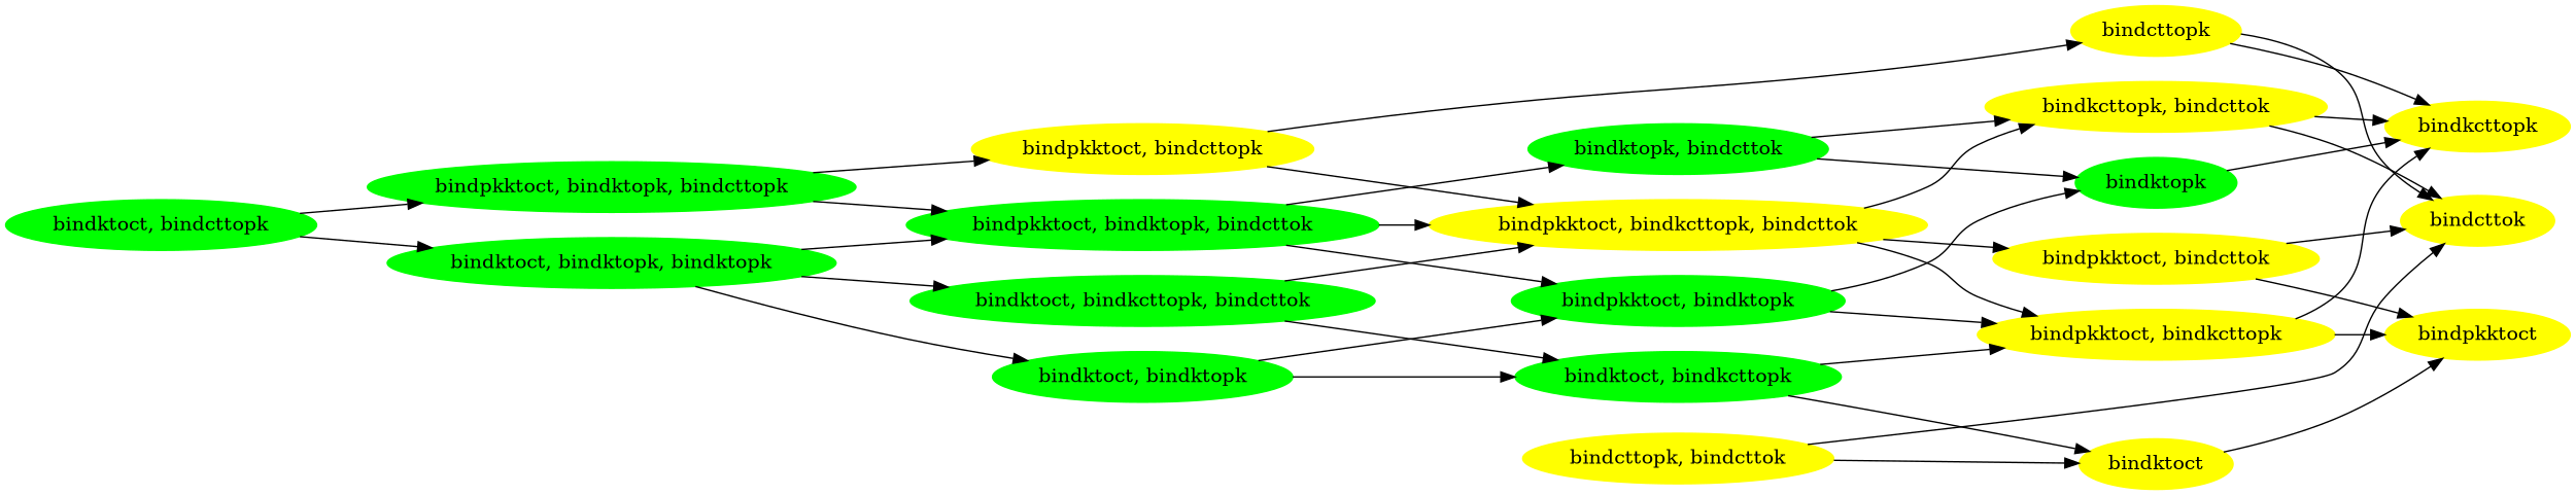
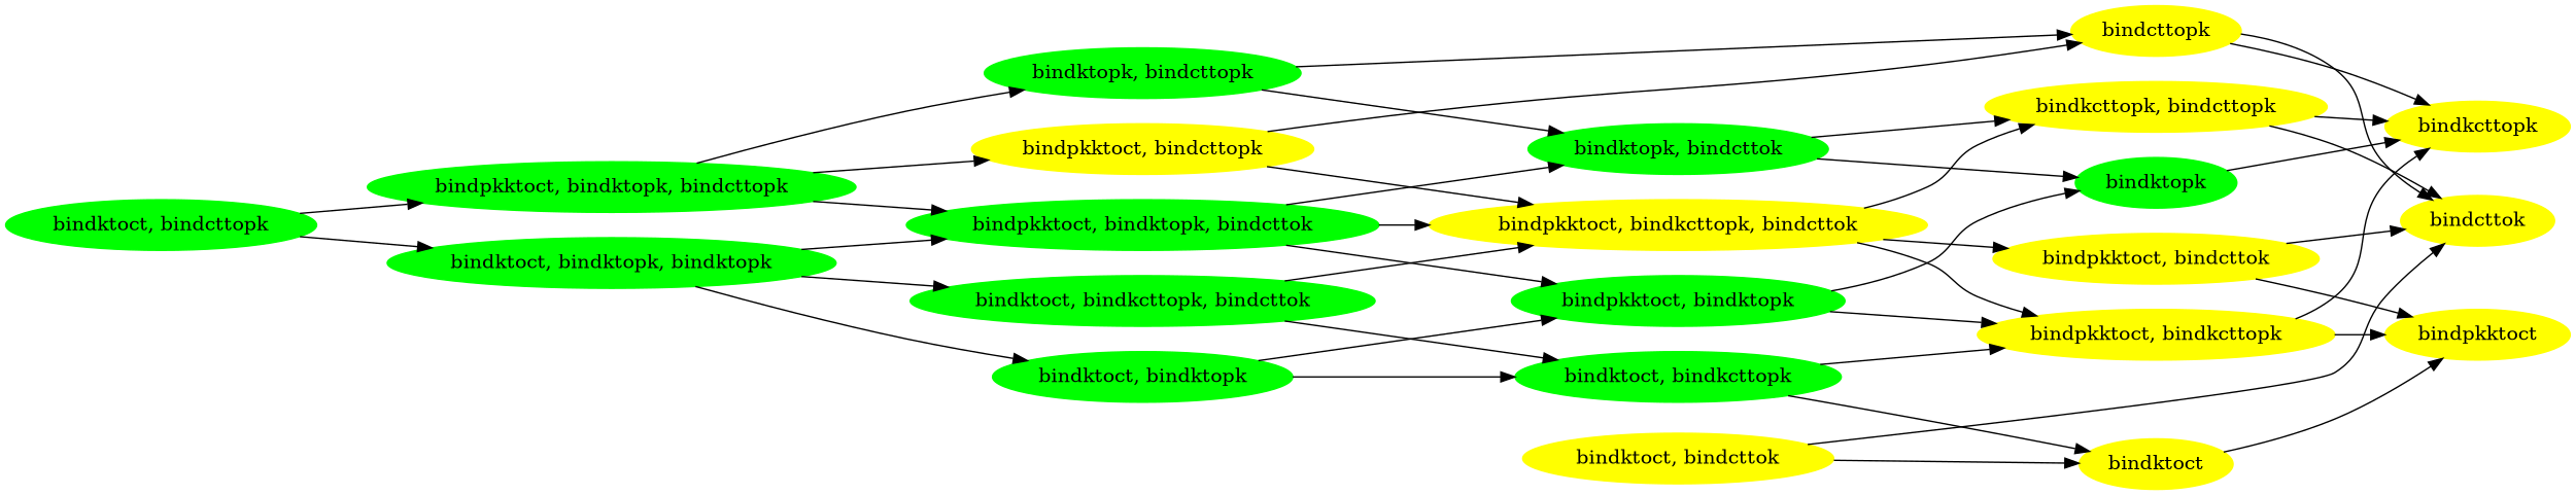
  digraph {
    rankdir=LR
    node [color=green style=filled]
    n1 [label="bindktoct, bindcttopk"]
    n2 [label="bindpkktoct, bindktopk, bindcttopk"]
    n3 [label="bindktoct, bindktopk, bindktopk"]
+   n4 [label="bindktopk, bindcttopk"]
    n5 [color=yellow label="bindpkktoct, bindcttopk"]
    n6 [label="bindpkktoct, bindktopk, bindcttok"]
    n7 [label="bindktoct, bindktopk"]
    n8 [label="bindktoct, bindkcttopk, bindcttok"]
    n9 [color=yellow label=bindcttopk]
    n10 [label="bindktopk, bindcttok"]
    n11 [color=yellow label="bindpkktoct, bindkcttopk, bindcttok"]
    n12 [label="bindpkktoct, bindktopk"]
    n13 [label="bindktoct, bindkcttopk"]
    n14 [color=yellow label=bindkcttopk]
    n15 [color=yellow label=bindcttok]
-   n16 [color=yellow label="bindkcttopk, bindcttok"]
+   n16 [color=yellow label="bindkcttopk, bindcttopk"]
    n17 [label=bindktopk]
    n18 [color=yellow label="bindpkktoct, bindkcttopk"]
    n19 [color=yellow label="bindpkktoct, bindcttok"]
    n20 [color=yellow label=bindktoct]
-   n21 [color=yellow label="bindcttopk, bindcttok"]
+   n21 [color=yellow label="bindktoct, bindcttok"]
    n22 [color=yellow label=bindpkktoct]
    n1 -> n2
    n1 -> n3
+   n2 -> n4
    n2 -> n5
    n2 -> n6
    n3 -> n6
    n3 -> n7
    n3 -> n8
+   n4 -> n9
+   n4 -> n10
    n5 -> n9
    n5 -> n11
    n6 -> n10
    n6 -> n11
    n6 -> n12
    n7 -> n12
    n7 -> n13
    n8 -> n11
    n8 -> n13
    n9 -> n14
    n9 -> n15
    n10 -> n16
    n10 -> n17
    n11 -> n16
    n11 -> n18
    n11 -> n19
    n12 -> n17
    n12 -> n18
    n13 -> n18
    n13 -> n20
    n16 -> n14
    n16 -> n15
    n17 -> n14
    n18 -> n14
    n18 -> n22
    n19 -> n15
    n19 -> n22
    n20 -> n22
    n21 -> n15
    n21 -> n20
  }
